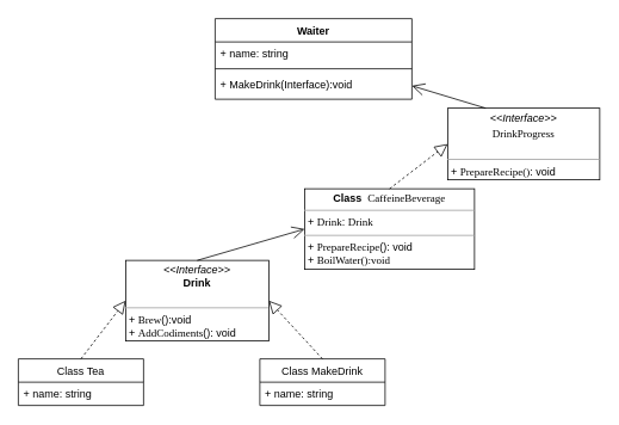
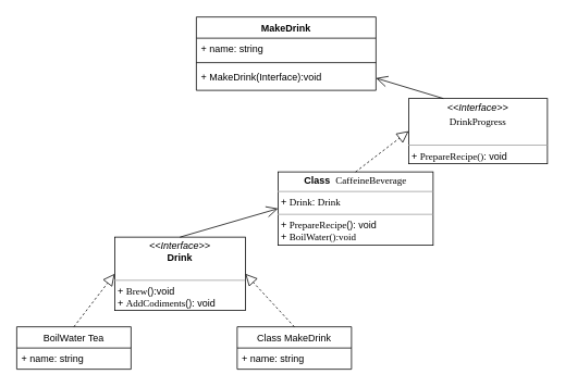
  <mxCell id="0" />
  <mxCell id="1" parent="0" />
  <mxCell id="2" value="&lt;p style=&quot;margin: 0px ; margin-top: 4px ; text-align: center&quot;&gt;&lt;i&gt;&amp;lt;&amp;lt;Interface&amp;gt;&amp;gt;&lt;/i&gt;&lt;br&gt;&lt;b&gt;Drink&lt;/b&gt;&lt;/p&gt;&lt;p style=&quot;margin: 0px ; margin-left: 4px&quot;&gt;&lt;br&gt;&lt;/p&gt;&lt;hr size=&quot;1&quot;&gt;&lt;p style=&quot;margin: 0px ; margin-left: 4px&quot;&gt;+&amp;nbsp;&lt;span style=&quot;font-family: &amp;#34;menlo&amp;#34; ; font-size: 9pt&quot;&gt;Brew&lt;/span&gt;&lt;span&gt;():void&lt;/span&gt;&lt;/p&gt;&lt;p style=&quot;margin: 0px ; margin-left: 4px&quot;&gt;+&amp;nbsp;&lt;span style=&quot;font-family: &amp;#34;menlo&amp;#34; ; font-size: 9pt&quot;&gt;AddCodiments&lt;/span&gt;&lt;span&gt;(): void&lt;/span&gt;&lt;/p&gt;" style="verticalAlign=top;align=left;overflow=fill;fontSize=12;fontFamily=Helvetica;html=1;" vertex="1" parent="1"><mxGeometry x="140" y="290" width="160" height="90" as="geometry" /></mxCell>
  <mxCell id="3" value="&lt;p style=&quot;margin: 0px ; margin-top: 4px ; text-align: center&quot;&gt;&lt;b&gt;Class&amp;nbsp;&amp;nbsp;&lt;/b&gt;&lt;span style=&quot;font-family: &amp;#34;menlo&amp;#34; ; font-size: 9pt ; text-align: left&quot;&gt;CaffeineBeverage&lt;/span&gt;&lt;/p&gt;&lt;hr size=&quot;1&quot;&gt;&lt;p style=&quot;margin: 0px ; margin-left: 4px&quot;&gt;+&amp;nbsp;&lt;span style=&quot;font-family: &amp;#34;menlo&amp;#34; ; font-size: 9pt&quot;&gt;Drink&lt;/span&gt;&lt;span&gt;:&amp;nbsp;&lt;/span&gt;&lt;span style=&quot;font-family: &amp;#34;menlo&amp;#34; ; font-size: 9pt&quot;&gt;Drink&lt;/span&gt;&lt;/p&gt;&lt;hr size=&quot;1&quot;&gt;&lt;p style=&quot;margin: 0px ; margin-left: 4px&quot;&gt;+&amp;nbsp;&lt;span style=&quot;font-family: &amp;#34;menlo&amp;#34; ; font-size: 9pt&quot;&gt;PrepareRecipe&lt;/span&gt;&lt;span&gt;(): void&lt;/span&gt;&lt;/p&gt;&lt;p style=&quot;margin: 0px ; margin-left: 4px&quot;&gt;&lt;span&gt;+&amp;nbsp;&lt;/span&gt;&lt;span style=&quot;font-family: &amp;#34;menlo&amp;#34; ; font-size: 9pt&quot;&gt;BoilWater&lt;/span&gt;&lt;span style=&quot;font-family: &amp;#34;menlo&amp;#34; ; font-size: 9pt&quot;&gt;():void&lt;/span&gt;&lt;/p&gt;" style="verticalAlign=top;align=left;overflow=fill;fontSize=12;fontFamily=Helvetica;html=1;" vertex="1" parent="1"><mxGeometry x="340" y="210" width="190" height="90" as="geometry" /></mxCell>
  <mxCell id="4" value="" style="endArrow=open;endFill=1;endSize=12;html=1;exitX=0.5;exitY=0;exitDx=0;exitDy=0;exitPerimeter=0;entryX=0;entryY=0.5;entryDx=0;entryDy=0;" edge="1" parent="1" source="2" target="3"><mxGeometry width="160" relative="1" as="geometry"><mxPoint x="220" y="300" as="sourcePoint" /><mxPoint x="380" y="300" as="targetPoint" /></mxGeometry></mxCell>
  <mxCell id="5" value="&lt;p style=&quot;margin: 0px ; margin-top: 4px ; text-align: center&quot;&gt;&lt;i&gt;&amp;lt;&amp;lt;Interface&amp;gt;&amp;gt;&lt;/i&gt;&lt;/p&gt;&lt;p style=&quot;margin: 0px ; margin-top: 4px ; text-align: center&quot;&gt;&lt;span style=&quot;font-family: &amp;#34;menlo&amp;#34; ; font-size: 9pt ; text-align: left&quot;&gt;DrinkProgress&lt;/span&gt;&lt;/p&gt;&lt;p style=&quot;margin: 0px ; margin-left: 4px&quot;&gt;&lt;br&gt;&lt;/p&gt;&lt;hr size=&quot;1&quot;&gt;&lt;p style=&quot;margin: 0px ; margin-left: 4px&quot;&gt;+&amp;nbsp;&lt;span style=&quot;font-family: &amp;#34;menlo&amp;#34; ; font-size: 9pt&quot;&gt;PrepareRecipe&lt;/span&gt;&lt;span style=&quot;font-family: &amp;#34;menlo&amp;#34; ; font-size: 9pt&quot;&gt;()&lt;/span&gt;&lt;span&gt;: void&lt;/span&gt;&lt;/p&gt;" style="verticalAlign=top;align=left;overflow=fill;fontSize=12;fontFamily=Helvetica;html=1;" vertex="1" parent="1"><mxGeometry x="500" y="120" width="170" height="80" as="geometry" /></mxCell>
  <mxCell id="6" value="" style="endArrow=block;dashed=1;endFill=0;endSize=12;html=1;exitX=0.5;exitY=0;exitDx=0;exitDy=0;entryX=0;entryY=0.5;entryDx=0;entryDy=0;" edge="1" parent="1" source="3" target="5"><mxGeometry width="160" relative="1" as="geometry"><mxPoint x="480" y="50" as="sourcePoint" /><mxPoint x="640" y="50" as="targetPoint" /></mxGeometry></mxCell>
- <mxCell id="7" value="Class Tea" style="swimlane;fontStyle=0;childLayout=stackLayout;horizontal=1;startSize=26;fillColor=none;horizontalStack=0;resizeParent=1;resizeParentMax=0;resizeLast=0;collapsible=1;marginBottom=0;" vertex="1" parent="1"><mxGeometry x="20" y="400" width="140" height="52" as="geometry" /></mxCell>
+ <mxCell id="7" value="BoilWater Tea" style="swimlane;fontStyle=0;childLayout=stackLayout;horizontal=1;startSize=26;fillColor=none;horizontalStack=0;resizeParent=1;resizeParentMax=0;resizeLast=0;collapsible=1;marginBottom=0;" vertex="1" parent="1"><mxGeometry x="20" y="400" width="140" height="52" as="geometry" /></mxCell>
  <mxCell id="8" value="+ name: string" style="text;strokeColor=none;fillColor=none;align=left;verticalAlign=top;spacingLeft=4;spacingRight=4;overflow=hidden;rotatable=0;points=[[0,0.5],[1,0.5]];portConstraint=eastwest;" vertex="1" parent="7"><mxGeometry y="26" width="140" height="26" as="geometry" /></mxCell>
  <mxCell id="9" value="Class MakeDrink" style="swimlane;fontStyle=0;childLayout=stackLayout;horizontal=1;startSize=26;fillColor=none;horizontalStack=0;resizeParent=1;resizeParentMax=0;resizeLast=0;collapsible=1;marginBottom=0;" vertex="1" parent="1"><mxGeometry x="290" y="400" width="140" height="52" as="geometry" /></mxCell>
  <mxCell id="10" value="+ name: string" style="text;strokeColor=none;fillColor=none;align=left;verticalAlign=top;spacingLeft=4;spacingRight=4;overflow=hidden;rotatable=0;points=[[0,0.5],[1,0.5]];portConstraint=eastwest;" vertex="1" parent="9"><mxGeometry y="26" width="140" height="26" as="geometry" /></mxCell>
  <mxCell id="11" value="" style="endArrow=block;dashed=1;endFill=0;endSize=12;html=1;entryX=0;entryY=0.5;entryDx=0;entryDy=0;exitX=0.5;exitY=0;exitDx=0;exitDy=0;" edge="1" parent="1" source="7" target="2"><mxGeometry width="160" relative="1" as="geometry"><mxPoint x="0" y="320" as="sourcePoint" /><mxPoint x="160" y="320" as="targetPoint" /></mxGeometry></mxCell>
  <mxCell id="12" value="" style="endArrow=block;dashed=1;endFill=0;endSize=12;html=1;entryX=1;entryY=0.5;entryDx=0;entryDy=0;exitX=0.5;exitY=0;exitDx=0;exitDy=0;" edge="1" parent="1" source="9" target="2"><mxGeometry width="160" relative="1" as="geometry"><mxPoint x="350" y="405" as="sourcePoint" /><mxPoint x="400" y="340" as="targetPoint" /></mxGeometry></mxCell>
  <mxCell id="13" value="" style="endArrow=open;endFill=1;endSize=12;html=1;exitX=0.25;exitY=0;exitDx=0;exitDy=0;entryX=1;entryY=0.5;entryDx=0;entryDy=0;" edge="1" parent="1" source="5" target="17"><mxGeometry width="160" relative="1" as="geometry"><mxPoint x="450" y="100" as="sourcePoint" /><mxPoint x="610" y="100" as="targetPoint" /></mxGeometry></mxCell>
- <mxCell id="14" value="Waiter" style="swimlane;fontStyle=1;align=center;verticalAlign=top;childLayout=stackLayout;horizontal=1;startSize=26;horizontalStack=0;resizeParent=1;resizeParentMax=0;resizeLast=0;collapsible=1;marginBottom=0;" vertex="1" parent="1"><mxGeometry x="240" y="20" width="220" height="90" as="geometry" /></mxCell>
+ <mxCell id="14" value="MakeDrink" style="swimlane;fontStyle=1;align=center;verticalAlign=top;childLayout=stackLayout;horizontal=1;startSize=26;horizontalStack=0;resizeParent=1;resizeParentMax=0;resizeLast=0;collapsible=1;marginBottom=0;" vertex="1" parent="1"><mxGeometry x="240" y="20" width="220" height="90" as="geometry" /></mxCell>
  <mxCell id="15" value="+ name: string" style="text;strokeColor=none;fillColor=none;align=left;verticalAlign=top;spacingLeft=4;spacingRight=4;overflow=hidden;rotatable=0;points=[[0,0.5],[1,0.5]];portConstraint=eastwest;" vertex="1" parent="14"><mxGeometry y="26" width="220" height="26" as="geometry" /></mxCell>
  <mxCell id="16" value="" style="line;strokeWidth=1;fillColor=none;align=left;verticalAlign=middle;spacingTop=-1;spacingLeft=3;spacingRight=3;rotatable=0;labelPosition=right;points=[];portConstraint=eastwest;" vertex="1" parent="14"><mxGeometry y="52" width="220" height="8" as="geometry" /></mxCell>
  <mxCell id="17" value="+ MakeDrink(Interface):void" style="text;strokeColor=none;fillColor=none;align=left;verticalAlign=top;spacingLeft=4;spacingRight=4;overflow=hidden;rotatable=0;points=[[0,0.5],[1,0.5]];portConstraint=eastwest;" vertex="1" parent="14"><mxGeometry y="60" width="220" height="30" as="geometry" /></mxCell>
